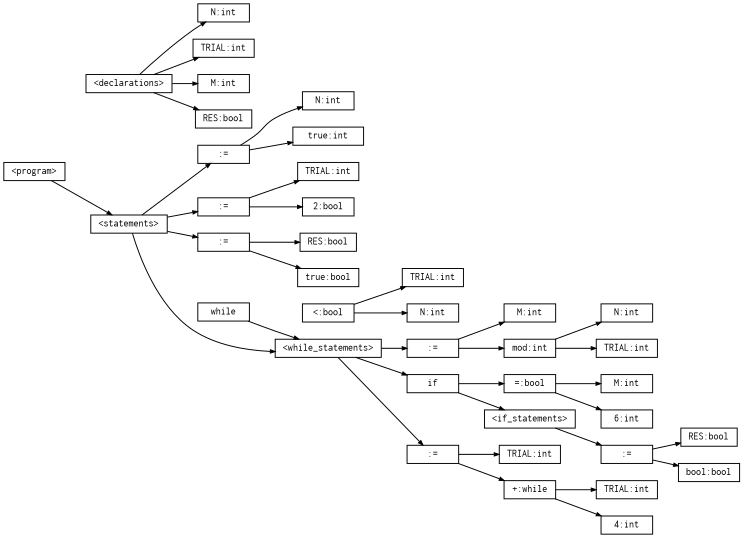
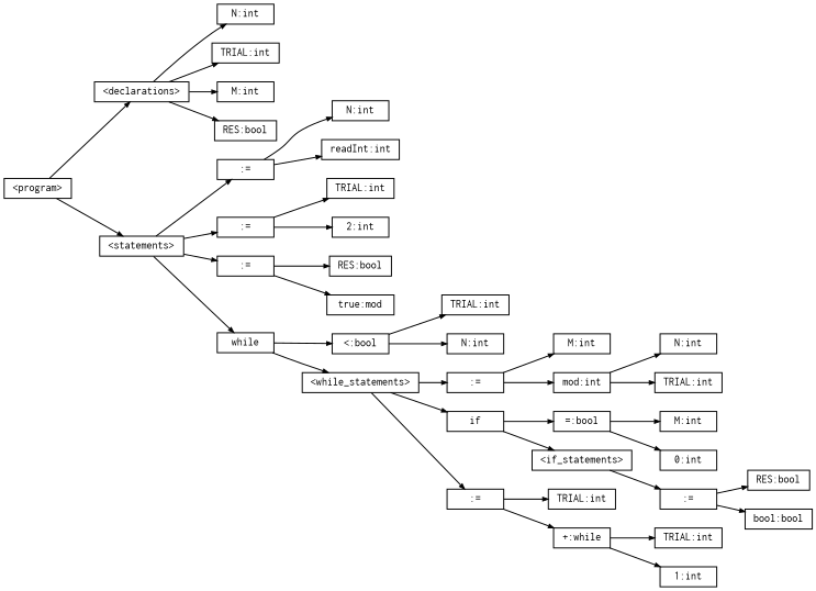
  digraph {
    rankdir=LR
    ranksep=.3
    node [fillcolor=white fontname=Courier fontsize=10 shape=box style=filled]
    edge [arrowsize=.5]
    n1 [height=.09 label="<program>"]
    n2 [height=.09 label="<declarations>"]
    n3 [height=.09 label="<statements>"]
    n4 [height=.09 label="N:int"]
    n5 [height=.09 label="TRIAL:int"]
    n6 [height=.09 label="M:int"]
    n7 [height=.09 label="RES:bool"]
    n8 [height=.09 label=":="]
    n9 [height=.09 label=":="]
    n10 [height=.09 label=":="]
    n11 [height=.09 label=while]
    n12 [height=.09 label="N:int"]
-   n13 [height=.09 label="true:int"]
+   n13 [height=.09 label="readInt:int"]
    n14 [height=.09 label="TRIAL:int"]
-   n15 [height=.09 label="2:bool"]
+   n15 [height=.09 label="2:int"]
    n16 [height=.09 label="RES:bool"]
-   n17 [height=.09 label="true:bool"]
+   n17 [height=.09 label="true:mod"]
    n18 [height=.09 label="<:bool"]
    n19 [height=.09 label="<while_statements>"]
    n20 [height=.09 label="TRIAL:int"]
    n21 [height=.09 label="N:int"]
    n22 [height=.09 label=":="]
    n23 [height=.09 label=if]
    n24 [height=.09 label=":="]
    n25 [height=.09 label="M:int"]
    n26 [height=.09 label="mod:int"]
    n27 [height=.09 label="=:bool"]
    n28 [height=.09 label="<if_statements>"]
    n29 [height=.09 label="TRIAL:int"]
    n30 [height=.09 label="+:while"]
    n31 [height=.09 label="N:int"]
    n32 [height=.09 label="TRIAL:int"]
    n33 [height=.09 label="M:int"]
-   n34 [height=.09 label="6:int"]
+   n34 [height=.09 label="0:int"]
    n35 [height=.09 label=":="]
    n36 [height=.09 label="RES:bool"]
    n37 [height=.09 label="bool:bool"]
    n38 [height=.09 label="TRIAL:int"]
-   n39 [height=.09 label="4:int"]
+   n39 [height=.09 label="1:int"]
+   n1 -> n2
    n1 -> n3
    n2 -> n4
    n2 -> n5
    n2 -> n6
    n2 -> n7
    n3 -> n8
    n3 -> n9
    n3 -> n10
-   n3 -> n19
+   n3 -> n11
    n8 -> n12
    n8 -> n13
    n9 -> n14
    n9 -> n15
    n10 -> n16
    n10 -> n17
+   n11 -> n18
    n11 -> n19
    n18 -> n20
    n18 -> n21
    n19 -> n22
    n19 -> n23
    n19 -> n24
    n22 -> n25
    n22 -> n26
    n23 -> n27
    n23 -> n28
    n24 -> n29
    n24 -> n30
    n26 -> n31
    n26 -> n32
    n27 -> n33
    n27 -> n34
    n28 -> n35
    n30 -> n38
    n30 -> n39
    n35 -> n36
    n35 -> n37
  }
